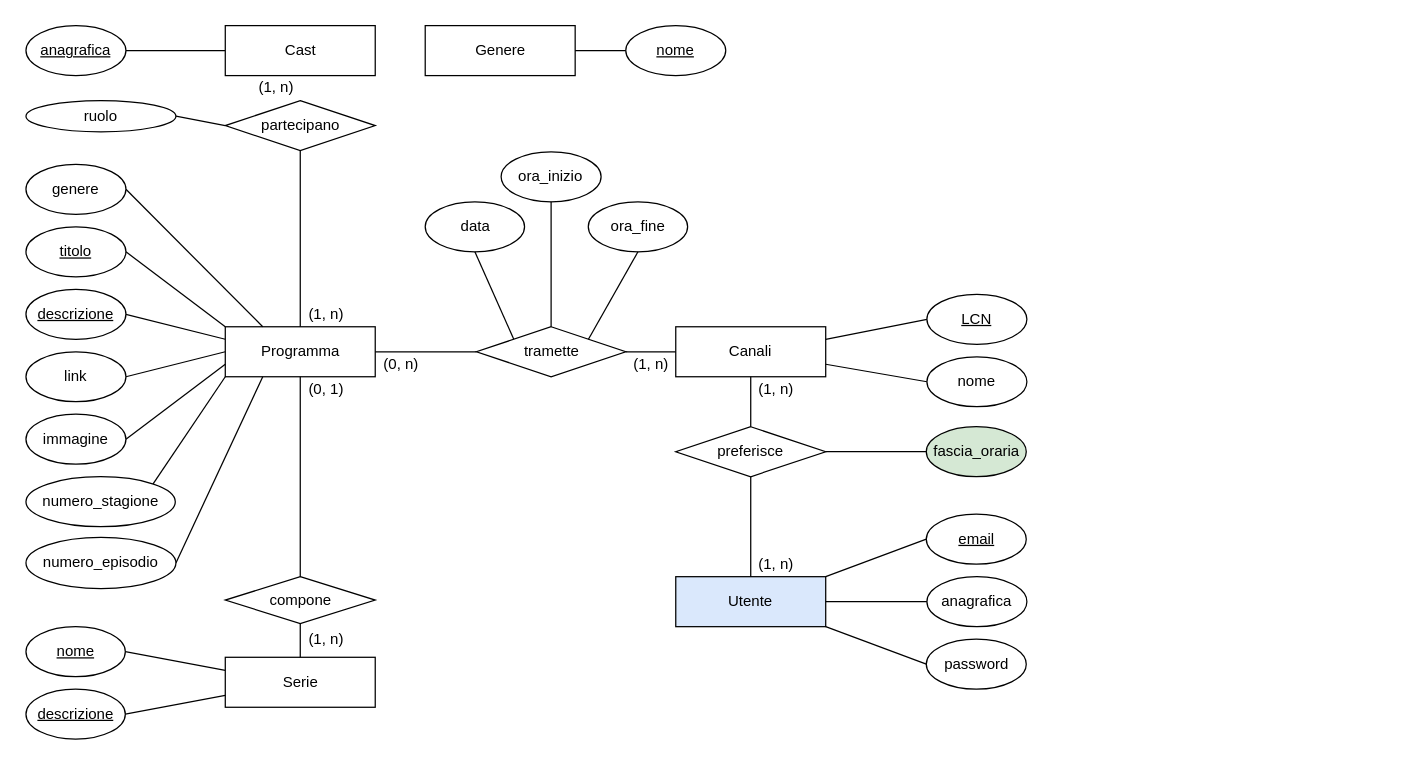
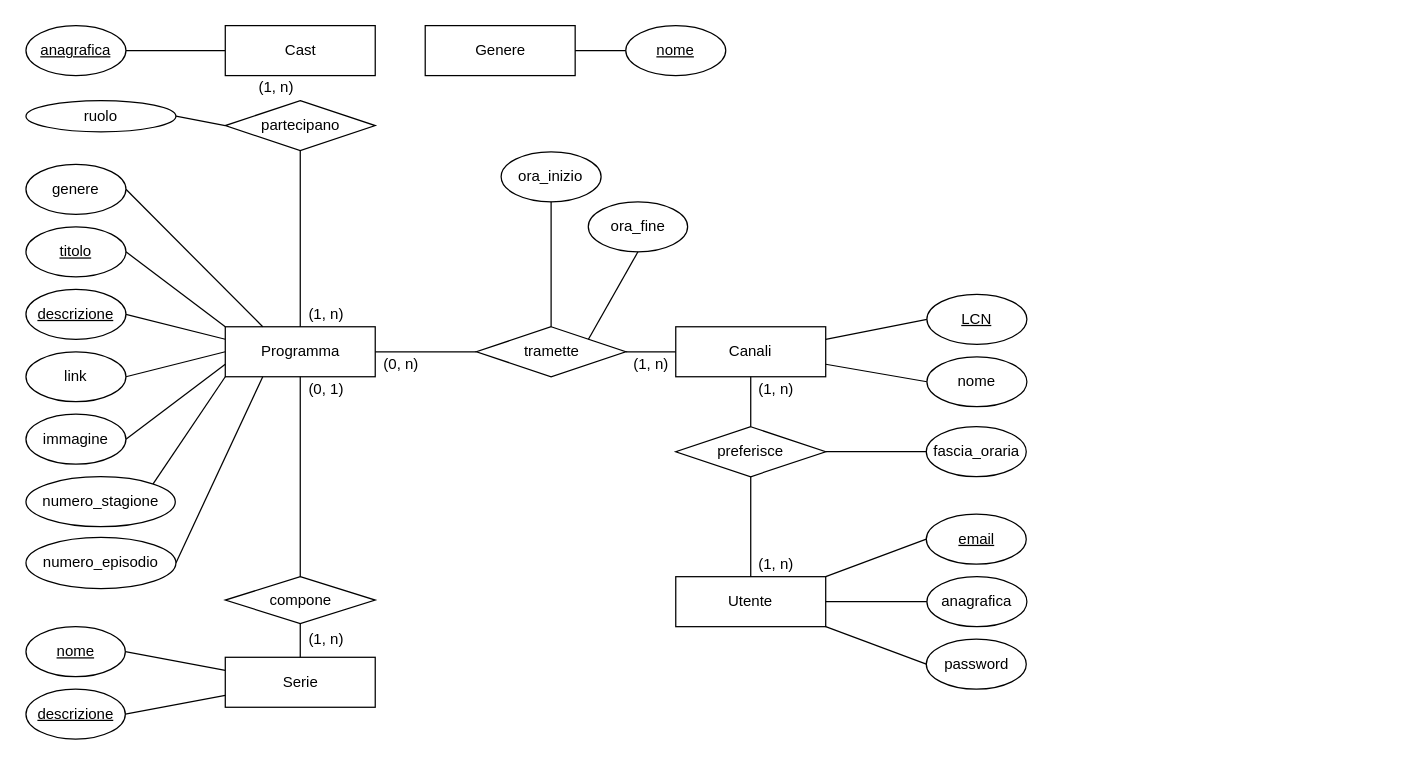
  <mxCell id="0" />
  <mxCell id="1" parent="0" />
  <mxCell id="2" value="Canali" style="rounded=0;whiteSpace=wrap;html=1;" parent="1" vertex="1"><mxGeometry x="540" y="261" width="120" height="40" as="geometry" /></mxCell>
  <mxCell id="3" value="Programma" style="rounded=0;whiteSpace=wrap;html=1;" parent="1" vertex="1"><mxGeometry x="179.5" y="261" width="120" height="40" as="geometry" /></mxCell>
  <mxCell id="4" value="tramette" style="shape=rhombus;perimeter=rhombusPerimeter;whiteSpace=wrap;html=1;align=center;" parent="1" vertex="1"><mxGeometry x="380.5" y="261" width="119.5" height="40" as="geometry" /></mxCell>
  <mxCell id="5" value="partecipano" style="shape=rhombus;perimeter=rhombusPerimeter;whiteSpace=wrap;html=1;align=center;" parent="1" vertex="1"><mxGeometry x="179.5" y="80" width="120" height="40" as="geometry" /></mxCell>
  <mxCell id="6" value="" style="endArrow=none;html=1;rounded=0;entryX=0.5;entryY=1;entryDx=0;entryDy=0;exitX=0.5;exitY=0;exitDx=0;exitDy=0;" parent="1" source="3" target="5" edge="1"><mxGeometry width="50" height="50" relative="1" as="geometry"><mxPoint x="73.5" y="255.5" as="sourcePoint" /><mxPoint x="93.5" y="255.5" as="targetPoint" /></mxGeometry></mxCell>
  <mxCell id="7" value="" style="edgeStyle=orthogonalEdgeStyle;rounded=0;orthogonalLoop=1;jettySize=auto;html=1;" parent="1" edge="1"><mxGeometry relative="1" as="geometry"><mxPoint x="1100.5" y="487" as="targetPoint" /></mxGeometry></mxCell>
- <mxCell id="8" value="Utente" style="whiteSpace=wrap;html=1;align=center;fillColor=#dae8fc;" parent="1" vertex="1"><mxGeometry x="540" y="461" width="120" height="40" as="geometry" /></mxCell>
+ <mxCell id="8" value="Utente" style="whiteSpace=wrap;html=1;align=center;" parent="1" vertex="1"><mxGeometry x="540" y="461" width="120" height="40" as="geometry" /></mxCell>
  <mxCell id="9" value="" style="endArrow=none;html=1;rounded=0;exitX=0;exitY=0.5;exitDx=0;exitDy=0;entryX=1;entryY=0.5;entryDx=0;entryDy=0;" parent="1" source="4" target="3" edge="1"><mxGeometry relative="1" as="geometry"><mxPoint x="213" y="176.5" as="sourcePoint" /><mxPoint x="242.5" y="223.5" as="targetPoint" /></mxGeometry></mxCell>
  <mxCell id="10" value="LCN" style="ellipse;whiteSpace=wrap;html=1;align=center;fontStyle=4;" parent="1" vertex="1"><mxGeometry x="741" y="235" width="80" height="40" as="geometry" /></mxCell>
- <mxCell id="11" value="data" style="ellipse;whiteSpace=wrap;html=1;align=center;" parent="1" vertex="1"><mxGeometry x="339.5" y="161" width="79.5" height="40" as="geometry" /></mxCell>
  <mxCell id="12" value="&lt;u&gt;descrizione&lt;/u&gt;" style="ellipse;whiteSpace=wrap;html=1;align=center;" parent="1" vertex="1"><mxGeometry x="20" y="551" width="79.5" height="40" as="geometry" /></mxCell>
  <mxCell id="13" value="&lt;u&gt;nome&lt;/u&gt;" style="ellipse;whiteSpace=wrap;html=1;align=center;" parent="1" vertex="1"><mxGeometry x="20" y="501" width="79.5" height="40" as="geometry" /></mxCell>
  <mxCell id="14" value="anagrafica" style="ellipse;whiteSpace=wrap;html=1;align=center;fontStyle=4;" parent="1" vertex="1"><mxGeometry x="20" y="20" width="80" height="40" as="geometry" /></mxCell>
  <mxCell id="15" value="ruolo" style="ellipse;whiteSpace=wrap;html=1;align=center;" parent="1" vertex="1"><mxGeometry x="20" y="80" width="120" height="25" as="geometry" /></mxCell>
  <mxCell id="16" value="email" style="ellipse;whiteSpace=wrap;html=1;align=center;fontStyle=4;" parent="1" vertex="1"><mxGeometry x="740.5" y="411" width="80" height="40" as="geometry" /></mxCell>
  <mxCell id="17" value="anagrafica" style="ellipse;whiteSpace=wrap;html=1;align=center;" parent="1" vertex="1"><mxGeometry x="741" y="461" width="80" height="40" as="geometry" /></mxCell>
  <mxCell id="18" value="password" style="ellipse;whiteSpace=wrap;html=1;align=center;" parent="1" vertex="1"><mxGeometry x="740.5" y="511" width="80" height="40" as="geometry" /></mxCell>
  <mxCell id="19" value="nome" style="ellipse;whiteSpace=wrap;html=1;align=center;" parent="1" vertex="1"><mxGeometry x="741" y="285" width="80" height="40" as="geometry" /></mxCell>
  <mxCell id="20" value="&lt;u&gt;descrizione&lt;/u&gt;" style="ellipse;whiteSpace=wrap;html=1;align=center;" parent="1" vertex="1"><mxGeometry x="20" y="231" width="80" height="40" as="geometry" /></mxCell>
  <mxCell id="21" value="titolo" style="ellipse;whiteSpace=wrap;html=1;align=center;fontStyle=4;" parent="1" vertex="1"><mxGeometry x="20" y="181" width="80" height="40" as="geometry" /></mxCell>
  <mxCell id="22" value="link" style="ellipse;whiteSpace=wrap;html=1;fontFamily=Helvetica;fontSize=12;fontColor=default;align=center;strokeColor=default;fillColor=default;" parent="1" vertex="1"><mxGeometry x="20" y="281" width="80" height="40" as="geometry" /></mxCell>
  <mxCell id="23" value="immagine" style="ellipse;whiteSpace=wrap;html=1;align=center;" parent="1" vertex="1"><mxGeometry x="20" y="331" width="80" height="40" as="geometry" /></mxCell>
  <mxCell id="24" value="" style="endArrow=none;html=1;rounded=0;exitX=1;exitY=0.5;exitDx=0;exitDy=0;entryX=0;entryY=0.5;entryDx=0;entryDy=0;" parent="1" source="14" target="67" edge="1"><mxGeometry relative="1" as="geometry"><mxPoint x="-178" y="-16.5" as="sourcePoint" /><mxPoint x="240" y="60" as="targetPoint" /></mxGeometry></mxCell>
  <mxCell id="25" value="" style="endArrow=none;html=1;rounded=0;exitX=1;exitY=0.5;exitDx=0;exitDy=0;entryX=0;entryY=0.5;entryDx=0;entryDy=0;" parent="1" source="15" target="5" edge="1"><mxGeometry relative="1" as="geometry"><mxPoint x="-52" y="262.5" as="sourcePoint" /><mxPoint x="240" y="100" as="targetPoint" /></mxGeometry></mxCell>
  <mxCell id="26" value="" style="endArrow=none;html=1;rounded=0;exitX=1;exitY=0.25;exitDx=0;exitDy=0;entryX=0;entryY=0.5;entryDx=0;entryDy=0;" parent="1" source="2" target="10" edge="1"><mxGeometry relative="1" as="geometry"><mxPoint x="709" y="485.5" as="sourcePoint" /><mxPoint x="701" y="250" as="targetPoint" /></mxGeometry></mxCell>
  <mxCell id="27" value="" style="endArrow=none;html=1;rounded=0;exitX=1;exitY=0.75;exitDx=0;exitDy=0;entryX=0;entryY=0.5;entryDx=0;entryDy=0;" parent="1" source="2" target="19" edge="1"><mxGeometry relative="1" as="geometry"><mxPoint x="559" y="85.5" as="sourcePoint" /><mxPoint x="639" y="35.5" as="targetPoint" /></mxGeometry></mxCell>
  <mxCell id="28" value="" style="endArrow=none;html=1;rounded=0;entryX=1;entryY=0;entryDx=0;entryDy=0;exitX=0;exitY=0.5;exitDx=0;exitDy=0;" parent="1" source="16" target="8" edge="1"><mxGeometry relative="1" as="geometry"><mxPoint x="720" y="431" as="sourcePoint" /><mxPoint x="270" y="741" as="targetPoint" /></mxGeometry></mxCell>
  <mxCell id="29" value="" style="endArrow=none;html=1;rounded=0;exitX=0;exitY=0.5;exitDx=0;exitDy=0;entryX=1;entryY=0.5;entryDx=0;entryDy=0;" parent="1" source="17" target="8" edge="1"><mxGeometry relative="1" as="geometry"><mxPoint x="90" y="761" as="sourcePoint" /><mxPoint x="661" y="481" as="targetPoint" /></mxGeometry></mxCell>
  <mxCell id="30" value="" style="endArrow=none;html=1;rounded=0;exitX=0;exitY=0.5;exitDx=0;exitDy=0;entryX=1;entryY=1;entryDx=0;entryDy=0;" parent="1" source="18" target="8" edge="1"><mxGeometry relative="1" as="geometry"><mxPoint x="130" y="741" as="sourcePoint" /><mxPoint x="290" y="741" as="targetPoint" /></mxGeometry></mxCell>
  <mxCell id="31" value="Serie" style="whiteSpace=wrap;html=1;align=center;" parent="1" vertex="1"><mxGeometry x="179.5" y="525.5" width="120" height="40" as="geometry" /></mxCell>
  <mxCell id="32" value="numero_stagione" style="ellipse;whiteSpace=wrap;html=1;align=center;" parent="1" vertex="1"><mxGeometry x="20" y="381" width="119.5" height="40" as="geometry" /></mxCell>
  <mxCell id="33" value="" style="endArrow=none;html=1;rounded=0;entryX=0.25;entryY=1;entryDx=0;entryDy=0;exitX=1;exitY=0.5;exitDx=0;exitDy=0;" parent="1" source="69" target="3" edge="1"><mxGeometry relative="1" as="geometry"><mxPoint x="373.766" y="350.084" as="sourcePoint" /><mxPoint x="240" y="430" as="targetPoint" /></mxGeometry></mxCell>
  <mxCell id="34" value="" style="endArrow=none;html=1;rounded=0;exitX=1;exitY=0;exitDx=0;exitDy=0;entryX=0;entryY=1;entryDx=0;entryDy=0;" parent="1" source="32" target="3" edge="1"><mxGeometry relative="1" as="geometry"><mxPoint x="199.5" y="381" as="sourcePoint" /><mxPoint x="259.5" y="301" as="targetPoint" /></mxGeometry></mxCell>
  <mxCell id="35" value="" style="endArrow=none;html=1;rounded=0;exitX=1;exitY=0.5;exitDx=0;exitDy=0;" parent="1" source="12" edge="1"><mxGeometry relative="1" as="geometry"><mxPoint x="50" y="832.63" as="sourcePoint" /><mxPoint x="179.5" y="556" as="targetPoint" /></mxGeometry></mxCell>
- <mxCell id="36" value="" style="endArrow=none;html=1;rounded=0;entryX=0.5;entryY=1;entryDx=0;entryDy=0;exitX=0;exitY=0;exitDx=0;exitDy=0;" parent="1" source="4" target="11" edge="1"><mxGeometry relative="1" as="geometry"><mxPoint x="609" y="291" as="sourcePoint" /><mxPoint x="499.5" y="777.63" as="targetPoint" /></mxGeometry></mxCell>
  <mxCell id="37" value="" style="endArrow=none;html=1;rounded=0;entryX=1;entryY=0.5;entryDx=0;entryDy=0;exitX=0;exitY=0;exitDx=0;exitDy=0;" parent="1" source="3" target="21" edge="1"><mxGeometry relative="1" as="geometry"><mxPoint x="181" y="265.5" as="sourcePoint" /><mxPoint x="80" y="339.5" as="targetPoint" /></mxGeometry></mxCell>
  <mxCell id="38" value="" style="endArrow=none;html=1;rounded=0;exitX=0;exitY=0.25;exitDx=0;exitDy=0;entryX=1;entryY=0.5;entryDx=0;entryDy=0;" parent="1" source="3" target="20" edge="1"><mxGeometry relative="1" as="geometry"><mxPoint x="440" y="502.5" as="sourcePoint" /><mxPoint x="190" y="280" as="targetPoint" /></mxGeometry></mxCell>
  <mxCell id="39" value="" style="endArrow=none;html=1;rounded=0;entryX=1;entryY=0.5;entryDx=0;entryDy=0;exitX=0;exitY=0.5;exitDx=0;exitDy=0;" parent="1" source="3" target="22" edge="1"><mxGeometry relative="1" as="geometry"><mxPoint x="460" y="522.5" as="sourcePoint" /><mxPoint x="620" y="522.5" as="targetPoint" /></mxGeometry></mxCell>
  <mxCell id="40" value="" style="endArrow=none;html=1;rounded=0;exitX=0;exitY=0.75;exitDx=0;exitDy=0;entryX=1;entryY=0.5;entryDx=0;entryDy=0;" parent="1" source="3" target="23" edge="1"><mxGeometry relative="1" as="geometry"><mxPoint x="309" y="272.5" as="sourcePoint" /><mxPoint x="423.75" y="349.5" as="targetPoint" /></mxGeometry></mxCell>
  <mxCell id="41" value="" style="endArrow=none;html=1;rounded=0;exitX=1;exitY=0.5;exitDx=0;exitDy=0;entryX=0;entryY=0.5;entryDx=0;entryDy=0;" parent="1" source="4" target="2" edge="1"><mxGeometry width="50" height="50" relative="1" as="geometry"><mxPoint x="429.5" y="371" as="sourcePoint" /><mxPoint x="469" y="370.5" as="targetPoint" /></mxGeometry></mxCell>
  <mxCell id="42" value="preferisce" style="shape=rhombus;perimeter=rhombusPerimeter;whiteSpace=wrap;html=1;align=center;" parent="1" vertex="1"><mxGeometry x="540" y="341" width="120" height="40" as="geometry" /></mxCell>
  <mxCell id="43" value="" style="endArrow=none;html=1;rounded=0;entryX=0.5;entryY=0;entryDx=0;entryDy=0;exitX=0.5;exitY=1;exitDx=0;exitDy=0;" parent="1" source="2" target="42" edge="1"><mxGeometry relative="1" as="geometry"><mxPoint x="610" y="271" as="sourcePoint" /><mxPoint x="387.5" y="149.38" as="targetPoint" /></mxGeometry></mxCell>
  <mxCell id="44" value="" style="endArrow=none;html=1;rounded=0;exitX=0.5;exitY=1;exitDx=0;exitDy=0;entryX=0.5;entryY=0;entryDx=0;entryDy=0;" parent="1" source="42" target="8" edge="1"><mxGeometry relative="1" as="geometry"><mxPoint x="369" y="421" as="sourcePoint" /><mxPoint x="399" y="459.38" as="targetPoint" /></mxGeometry></mxCell>
  <mxCell id="45" value="compone" style="shape=rhombus;perimeter=rhombusPerimeter;whiteSpace=wrap;html=1;align=center;" parent="1" vertex="1"><mxGeometry x="179.5" y="461" width="120" height="37.5" as="geometry" /></mxCell>
  <mxCell id="46" value="" style="endArrow=none;html=1;rounded=0;entryX=0.5;entryY=1;entryDx=0;entryDy=0;" parent="1" source="45" target="3" edge="1"><mxGeometry relative="1" as="geometry"><mxPoint x="209.5" y="490" as="sourcePoint" /><mxPoint x="260" y="341" as="targetPoint" /></mxGeometry></mxCell>
  <mxCell id="47" value="" style="endArrow=none;html=1;rounded=0;exitX=0.5;exitY=0;exitDx=0;exitDy=0;entryX=0.5;entryY=1;entryDx=0;entryDy=0;" parent="1" source="31" target="45" edge="1"><mxGeometry relative="1" as="geometry"><mxPoint x="199.5" y="582" as="sourcePoint" /><mxPoint x="300.5" y="561" as="targetPoint" /></mxGeometry></mxCell>
  <mxCell id="48" value="ora_fine" style="ellipse;whiteSpace=wrap;html=1;align=center;" parent="1" vertex="1"><mxGeometry x="470" y="161" width="79.5" height="40" as="geometry" /></mxCell>
  <mxCell id="49" value="" style="endArrow=none;html=1;rounded=0;exitX=1;exitY=0;exitDx=0;exitDy=0;entryX=0.5;entryY=1;entryDx=0;entryDy=0;" parent="1" source="4" target="48" edge="1"><mxGeometry relative="1" as="geometry"><mxPoint x="499" y="271" as="sourcePoint" /><mxPoint x="501" y="827.63" as="targetPoint" /></mxGeometry></mxCell>
  <mxCell id="50" value="" style="endArrow=none;html=1;rounded=0;exitX=1;exitY=0.5;exitDx=0;exitDy=0;" parent="1" source="13" edge="1"><mxGeometry relative="1" as="geometry"><mxPoint x="509.5" y="526" as="sourcePoint" /><mxPoint x="179.5" y="536" as="targetPoint" /></mxGeometry></mxCell>
  <mxCell id="51" value="Genere" style="whiteSpace=wrap;html=1;align=center;" parent="1" vertex="1"><mxGeometry x="339.5" y="20" width="120" height="40" as="geometry" /></mxCell>
  <mxCell id="52" value="&lt;div&gt;nome&lt;/div&gt;" style="ellipse;whiteSpace=wrap;html=1;align=center;fontStyle=4;" parent="1" vertex="1"><mxGeometry x="500" y="20" width="80" height="40" as="geometry" /></mxCell>
  <mxCell id="53" value="" style="endArrow=none;html=1;rounded=0;exitX=0;exitY=0.5;exitDx=0;exitDy=0;entryX=1;entryY=0.5;entryDx=0;entryDy=0;" parent="1" source="52" target="51" edge="1"><mxGeometry relative="1" as="geometry"><mxPoint x="171" y="73.5" as="sourcePoint" /><mxPoint x="589" y="150" as="targetPoint" /></mxGeometry></mxCell>
- <mxCell id="54" value="fascia_oraria" style="ellipse;whiteSpace=wrap;html=1;align=center;fillColor=#d5e8d4;" parent="1" vertex="1"><mxGeometry x="740.5" y="341" width="80" height="40" as="geometry" /></mxCell>
+ <mxCell id="54" value="fascia_oraria" style="ellipse;whiteSpace=wrap;html=1;align=center;" parent="1" vertex="1"><mxGeometry x="740.5" y="341" width="80" height="40" as="geometry" /></mxCell>
  <mxCell id="55" value="" style="endArrow=none;html=1;rounded=0;entryX=0;entryY=0.5;entryDx=0;entryDy=0;exitX=1;exitY=0.5;exitDx=0;exitDy=0;" parent="1" source="42" target="54" edge="1"><mxGeometry relative="1" as="geometry"><mxPoint x="610" y="311" as="sourcePoint" /><mxPoint x="610" y="370.5" as="targetPoint" /></mxGeometry></mxCell>
  <mxCell id="56" value="ora_inizio" style="ellipse;whiteSpace=wrap;html=1;align=center;" parent="1" vertex="1"><mxGeometry x="400.25" y="121" width="80" height="40" as="geometry" /></mxCell>
  <mxCell id="57" value="" style="endArrow=none;html=1;rounded=0;entryX=0.5;entryY=1;entryDx=0;entryDy=0;exitX=0.5;exitY=0;exitDx=0;exitDy=0;" parent="1" source="4" target="56" edge="1"><mxGeometry relative="1" as="geometry"><mxPoint x="589" y="280" as="sourcePoint" /><mxPoint x="539" y="270" as="targetPoint" /></mxGeometry></mxCell>
  <mxCell id="58" value="(1, n)" style="text;html=1;align=center;verticalAlign=middle;resizable=0;points=[];autosize=1;strokeColor=none;fillColor=none;" parent="1" vertex="1"><mxGeometry x="239.5" y="501" width="40" height="20" as="geometry" /></mxCell>
  <mxCell id="59" value="(1, n)" style="text;html=1;align=center;verticalAlign=middle;resizable=0;points=[];autosize=1;strokeColor=none;fillColor=none;" parent="1" vertex="1"><mxGeometry x="199.5" y="60" width="40" height="20" as="geometry" /></mxCell>
  <mxCell id="60" value="(1, n)" style="text;html=1;align=center;verticalAlign=middle;resizable=0;points=[];autosize=1;strokeColor=none;fillColor=none;" parent="1" vertex="1"><mxGeometry x="239.5" y="241" width="40" height="20" as="geometry" /></mxCell>
  <mxCell id="61" value="(0, n)" style="text;html=1;align=center;verticalAlign=middle;resizable=0;points=[];autosize=1;strokeColor=none;fillColor=none;" parent="1" vertex="1"><mxGeometry x="299.5" y="281" width="40" height="20" as="geometry" /></mxCell>
  <mxCell id="62" value="(1, n)" style="text;html=1;align=center;verticalAlign=middle;resizable=0;points=[];autosize=1;strokeColor=none;fillColor=none;" parent="1" vertex="1"><mxGeometry x="500" y="281" width="40" height="20" as="geometry" /></mxCell>
  <mxCell id="63" value="(1, n)" style="text;html=1;align=center;verticalAlign=middle;resizable=0;points=[];autosize=1;strokeColor=none;fillColor=none;" parent="1" vertex="1"><mxGeometry x="600" y="301" width="40" height="20" as="geometry" /></mxCell>
  <mxCell id="64" value="(1, n)" style="text;html=1;align=center;verticalAlign=middle;resizable=0;points=[];autosize=1;strokeColor=none;fillColor=none;" parent="1" vertex="1"><mxGeometry x="600" y="441" width="40" height="20" as="geometry" /></mxCell>
  <mxCell id="65" value="" style="endArrow=none;html=1;rounded=0;exitX=1;exitY=0.5;exitDx=0;exitDy=0;entryX=0.25;entryY=0;entryDx=0;entryDy=0;" parent="1" source="66" target="3" edge="1"><mxGeometry relative="1" as="geometry"><mxPoint x="370" y="215" as="sourcePoint" /><mxPoint x="290" y="215" as="targetPoint" /></mxGeometry></mxCell>
  <mxCell id="66" value="&lt;div&gt;genere&lt;/div&gt;" style="ellipse;whiteSpace=wrap;html=1;fontFamily=Helvetica;fontSize=12;fontColor=default;align=center;strokeColor=default;fillColor=default;" parent="1" vertex="1"><mxGeometry x="20" y="131" width="80" height="40" as="geometry" /></mxCell>
  <mxCell id="67" value="Cast" style="whiteSpace=wrap;html=1;align=center;" parent="1" vertex="1"><mxGeometry x="179.5" y="20" width="120" height="40" as="geometry" /></mxCell>
  <mxCell id="68" value="(0, 1)" style="text;html=1;align=center;verticalAlign=middle;resizable=0;points=[];autosize=1;strokeColor=none;fillColor=none;" parent="1" vertex="1"><mxGeometry x="239.5" y="301" width="40" height="20" as="geometry" /></mxCell>
  <mxCell id="69" value="numero_episodio" style="ellipse;whiteSpace=wrap;html=1;fontFamily=Helvetica;fontSize=12;fontColor=default;align=center;strokeColor=default;fillColor=default;" parent="1" vertex="1"><mxGeometry x="20" y="429.5" width="120" height="41" as="geometry" /></mxCell>
